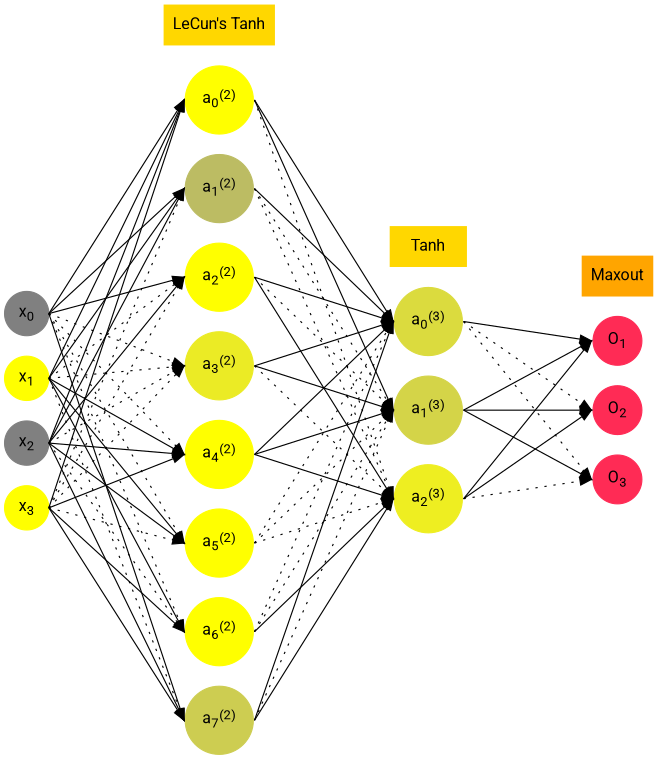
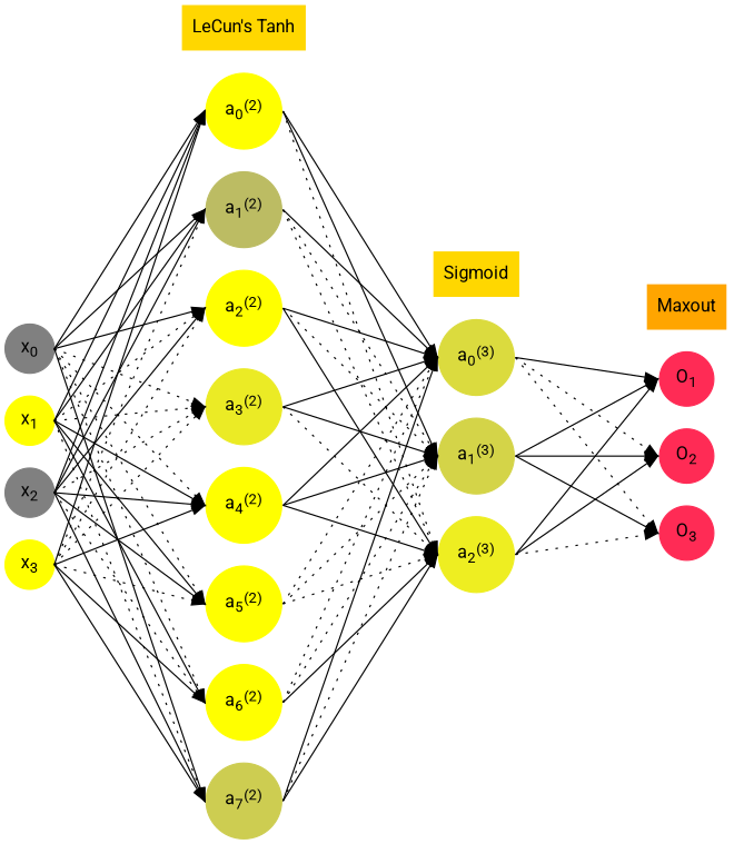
  digraph {
    rankdir=LR
    ranksep=1.4
    splines=false
    fontname=Roboto
    node [fillcolor="0.9667, 0.83, 1.0" shape=circle style=filled fontname=Roboto]
    edge [headport=w style=solid tailport=e fontname=Roboto]
    n1 [color="0.1667, 0.0, 0.5" fillcolor="0.1667, 0.0, 0.5" label=<x<sub>0</sub>>]
    n2 [color="0.1667, 1.0, 1.0" fillcolor="0.1667, 1.0, 1.0" label=<x<sub>1</sub>>]
    n3 [color="0.1667, 0.0, 0.5" fillcolor="0.1667, 0.0, 0.5" label=<x<sub>2</sub>>]
    n4 [color="0.1667, 1.0, 1.0" fillcolor="0.1667, 1.0, 1.0" label=<x<sub>3</sub>>]
    n5 [color="0.1667, 1.246892, 1.123446" fillcolor="0.1667, 1.246892, 1.123446" label=<a<sub>0</sub><sup>(2)</sup>>]
    n6 [color="0.1667, 0.472586, 0.736293" fillcolor="0.1667, 0.472586, 0.736293" label=<a<sub>1</sub><sup>(2)</sup>>]
    n7 [color="0.1667, 1.550795, 1.275398" fillcolor="0.1667, 1.550795, 1.275398" label=<a<sub>2</sub><sup>(2)</sup>>]
    n8 [color="0.1667, 0.839416, 0.919708" fillcolor="0.1667, 0.839416, 0.919708" label=<a<sub>3</sub><sup>(2)</sup>>]
    n9 [color="0.1667, 1.034653, 1.017327" fillcolor="0.1667, 1.034653, 1.017327" label=<a<sub>4</sub><sup>(2)</sup>>]
    n10 [color="0.1667, 1.059617, 1.029809" fillcolor="0.1667, 1.059617, 1.029809" label=<a<sub>5</sub><sup>(2)</sup>>]
    n11 [color="0.1667, 1.135085, 1.067543" fillcolor="0.1667, 1.135085, 1.067543" label=<a<sub>6</sub><sup>(2)</sup>>]
    n12 [color="0.1667, 0.605318, 0.802659" fillcolor="0.1667, 0.605318, 0.802659" label=<a<sub>7</sub><sup>(2)</sup>>]
    n13 [color="0.1667, 0.715754, 0.857877" fillcolor="0.1667, 0.715754, 0.857877" label=<a<sub>0</sub><sup>(3)</sup>>]
    n14 [color="0.1667, 0.656896, 0.828448" fillcolor="0.1667, 0.656896, 0.828448" label=<a<sub>1</sub><sup>(3)</sup>>]
    n15 [color="0.1667, 0.860200, 0.930100" fillcolor="0.1667, 0.860200, 0.930100" label=<a<sub>2</sub><sup>(3)</sup>>]
    n16 [color="0.9667, 0.83, 1.0" label=<O<sub>1</sub>>]
    n17 [color="0.9667, 0.83, 1.0" label=<O<sub>2</sub>>]
    n18 [color="0.9667, 0.83, 1.0" label=<O<sub>3</sub>>]
    n19 [label="LeCun's Tanh" shape=plaintext fillcolor=gold]
-   n20 [label=Tanh shape=plaintext fillcolor=gold]
+   n20 [label=Sigmoid shape=plaintext fillcolor=gold]
    n21 [label=Maxout shape=plaintext fillcolor=orange]
    subgraph sub_1 {
      n1
    }
    subgraph sub_2 {
      n2
    }
    subgraph sub_3 {
      n3
    }
    subgraph sub_4 {
      n4
    }
    subgraph sub_5 {
      n5
    }
    subgraph sub_6 {
      n6
    }
    subgraph sub_7 {
      n7
    }
    subgraph sub_8 {
      n8
    }
    subgraph sub_9 {
      n9
    }
    subgraph sub_10 {
      n10
    }
    subgraph sub_11 {
      n11
    }
    subgraph sub_12 {
      n12
    }
    subgraph sub_13 {
      n13
    }
    subgraph sub_14 {
      n14
    }
    subgraph sub_15 {
      n15
    }
    subgraph sub_16 {
      n16
    }
    subgraph sub_17 {
      n17
    }
    subgraph sub_18 {
      n18
    }
    subgraph sub_19 {
      rank=same
      n1
      n2
      n3
      n4
    }
    subgraph sub_20 {
      rank=same
      n5
      n6
      n7
      n8
      n9
      n10
      n11
      n12
    }
    subgraph sub_21 {
      rank=same
      n13
      n14
      n15
    }
    subgraph sub_22 {
      rank=same
      n16
      n17
      n18
    }
    subgraph sub_23 {
      rank=same
      n5
      n19
    }
    subgraph sub_24 {
      rank=same
      n13
      n20
    }
    subgraph sub_25 {
      rank=same
      n16
      n21
    }
    n1 -> n2 [style=invis]
    n1 -> n5
    n1 -> n6
    n1 -> n7
    n1 -> n8 [style=dotted]
    n1 -> n9 [style=dotted]
    n1 -> n10 [style=dotted]
    n1 -> n11 [style=dotted]
    n1 -> n12
    n2 -> n3 [style=invis]
    n2 -> n5
    n2 -> n6
    n2 -> n7 [style=dotted]
    n2 -> n8 [style=dotted]
    n2 -> n9
    n2 -> n10
    n2 -> n11
    n2 -> n12 [style=dotted]
    n3 -> n4 [style=invis]
    n3 -> n5
    n3 -> n6
    n3 -> n7
    n3 -> n8 [style=dotted]
    n3 -> n9
    n3 -> n10
    n3 -> n11 [style=dotted]
    n3 -> n12
    n4 -> n5
    n4 -> n6 [style=dotted]
    n4 -> n7 [style=dotted]
    n4 -> n8 [style=dotted]
    n4 -> n9
    n4 -> n10 [style=dotted]
    n4 -> n11
    n4 -> n12
    n5 -> n6 [style=invis]
    n5 -> n13
    n5 -> n14
    n5 -> n15 [style=dotted]
    n6 -> n7 [style=invis]
    n6 -> n13
    n6 -> n14 [style=dotted]
    n6 -> n15 [style=dotted]
    n7 -> n8 [style=invis]
    n7 -> n13
    n7 -> n14 [style=dotted]
    n7 -> n15
    n8 -> n9 [style=invis]
    n8 -> n13
    n8 -> n14
    n8 -> n15 [style=dotted]
    n9 -> n10 [style=invis]
    n9 -> n13
    n9 -> n14
    n9 -> n15
    n10 -> n11 [style=invis]
    n10 -> n13 [style=dotted]
    n10 -> n14 [style=dotted]
    n10 -> n15 [style=dotted]
    n11 -> n12 [style=invis]
    n11 -> n13 [style=dotted]
    n11 -> n14 [style=dotted]
    n11 -> n15
    n12 -> n13
    n12 -> n14 [style=dotted]
    n12 -> n15
    n13 -> n14 [style=invis]
    n13 -> n16
    n13 -> n17 [style=dotted]
    n13 -> n18 [style=dotted]
    n14 -> n15 [style=invis]
    n14 -> n16
    n14 -> n17
    n14 -> n18
    n15 -> n16
    n15 -> n17
    n15 -> n18 [style=dotted]
    n16 -> n17 [style=invis]
    n17 -> n18 [style=invis]
    n19 -> n5 [style=invis]
    n20 -> n13 [style=invis]
    n21 -> n16 [style=invis]
  }
